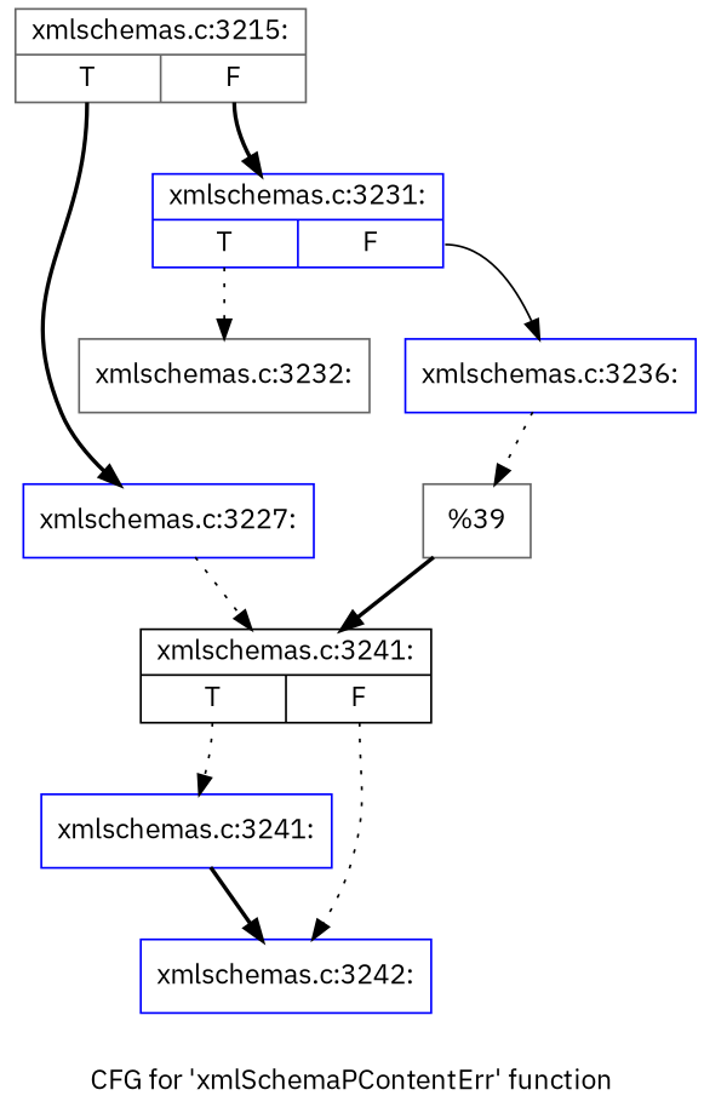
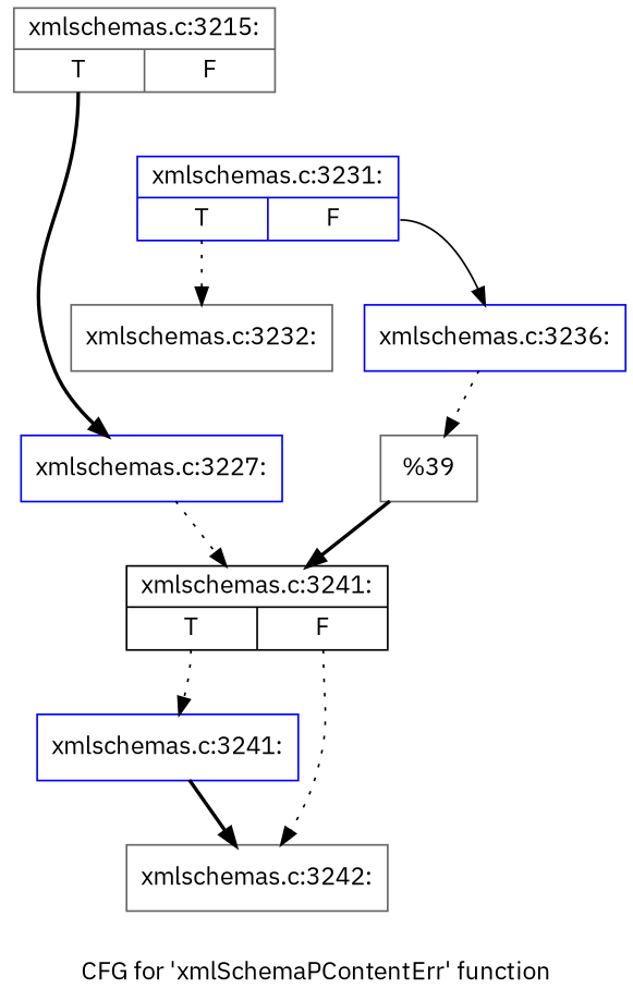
  digraph {
    fontname="IBM Plex Sans"
    label="CFG for 'xmlSchemaPContentErr' function"
    node [color=gray40 fontname="IBM Plex Sans" shape=record]
    edge [fontname="IBM Plex Sans" style=dotted]
    n1 [label="{xmlschemas.c:3215:|{<s0>T|<s1>F}}"]
    n2 [color=blue label="{xmlschemas.c:3227:}"]
    n3 [color=blue label="{xmlschemas.c:3231:|{<s0>T|<s1>F}}"]
    n4 [color=black label="{xmlschemas.c:3241:|{<s0>T|<s1>F}}"]
    n5 [label="{xmlschemas.c:3232:}"]
    n6 [color=blue label="{xmlschemas.c:3236:}"]
    n7 [color=blue label="{xmlschemas.c:3241:}"]
-   n8 [color=blue label="{xmlschemas.c:3242:}"]
+   n8 [label="{xmlschemas.c:3242:}"]
    n9 [label="{%39}"]
    n1 -> n2 [style=bold tailport=s0]
-   n1 -> n3 [style=bold tailport=s1]
    n2 -> n4
    n3 -> n5 [tailport=s0]
    n3 -> n6 [style=solid tailport=s1]
    n4 -> n7 [tailport=s0]
    n4 -> n8 [tailport=s1]
    n6 -> n9
    n7 -> n8 [style=bold]
    n9 -> n4 [style=bold]
  }
